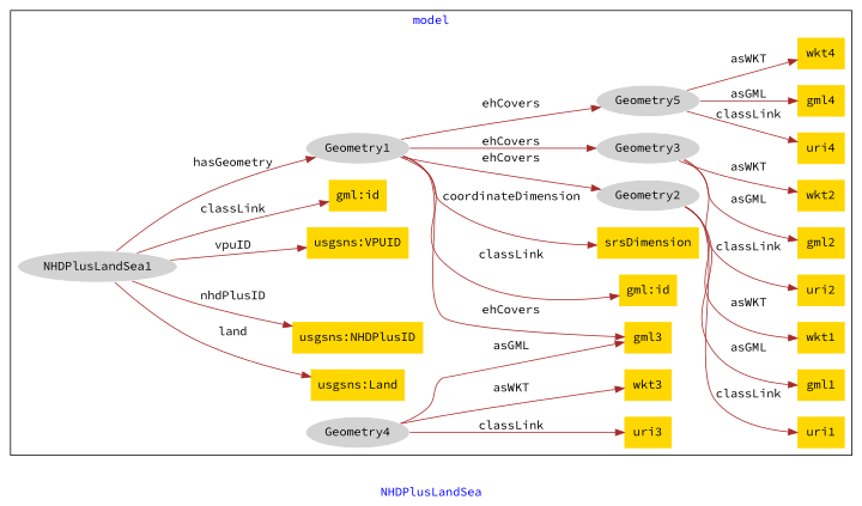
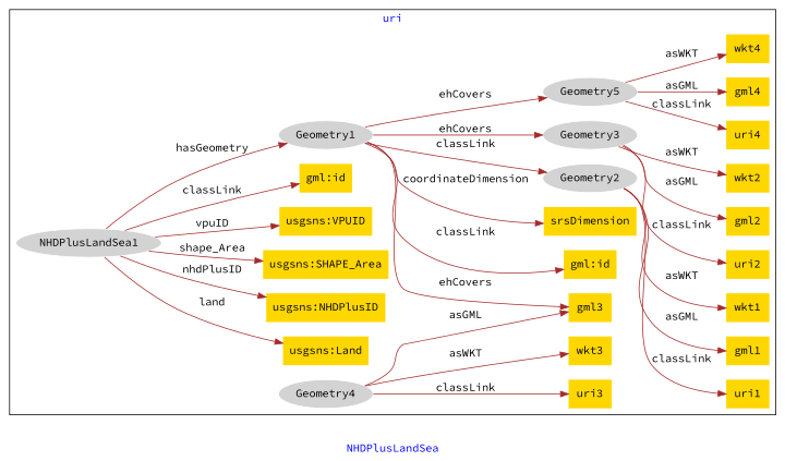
  digraph {
    fontcolor=blue
    fontname="Source Code Pro"
    label=NHDPlusLandSea
    rankdir=LR
    remincross=true
    node [fillcolor=gold fontname="Source Code Pro" style=filled shape=plaintext]
    edge [color=brown fontcolor=black fontname="Source Code Pro"]
    n1 [color=white fillcolor=lightgray label=NHDPlusLandSea1 shape=""]
    n2 [label="usgsns:Land"]
    n3 [label="usgsns:NHDPlusID"]
+   n4 [label="usgsns:SHAPE_Area"]
    n5 [label="usgsns:VPUID"]
    n6 [label="gml:id"]
    n7 [color=white fillcolor=lightgray label=Geometry1 shape=""]
    n8 [label="gml:id"]
    n9 [label=srsDimension]
    n10 [color=white fillcolor=lightgray label=Geometry2 shape=""]
    n11 [color=white fillcolor=lightgray label=Geometry3 shape=""]
    n12 [color=white fillcolor=lightgray label=Geometry4 shape=""]
    n13 [color=white fillcolor=lightgray label=Geometry5 shape=""]
    n14 [label=uri1]
    n15 [label=gml1]
    n16 [label=wkt1]
    n17 [label=uri2]
    n18 [label=gml2]
    n19 [label=wkt2]
    n20 [label=uri3]
    n21 [label=gml3]
    n22 [label=wkt3]
    n23 [label=uri4]
    n24 [label=gml4]
    n25 [label=wkt4]
    subgraph cluster_1 {
-     label=model
+     label=uri
      n1
      n2
      n3
+     n4
      n5
      n6
      n7
      n8
      n9
      n10
      n11
      n12
      n13
      n14
      n15
      n16
      n17
      n18
      n19
      n20
      n21
      n22
      n23
      n24
      n25
    }
    n1 -> n2 [label=land]
    n1 -> n3 [label=nhdPlusID]
+   n1 -> n4 [label=shape_Area]
    n1 -> n5 [label=vpuID]
    n1 -> n6 [label=classLink]
    n1 -> n7 [label=hasGeometry]
    n7 -> n8 [label=classLink]
    n7 -> n9 [label=coordinateDimension]
-   n7 -> n10 [label=ehCovers]
+   n7 -> n10 [label=classLink]
    n7 -> n11 [label=ehCovers]
    n7 -> n13 [label=ehCovers]
    n7 -> n21 [label=ehCovers]
    n10 -> n14 [label=classLink]
    n10 -> n15 [label=asGML]
    n10 -> n16 [label=asWKT]
    n11 -> n17 [label=classLink]
    n11 -> n18 [label=asGML]
    n11 -> n19 [label=asWKT]
    n12 -> n20 [label=classLink]
    n12 -> n21 [label=asGML]
    n12 -> n22 [label=asWKT]
    n13 -> n23 [label=classLink]
    n13 -> n24 [label=asGML]
    n13 -> n25 [label=asWKT]
  }
